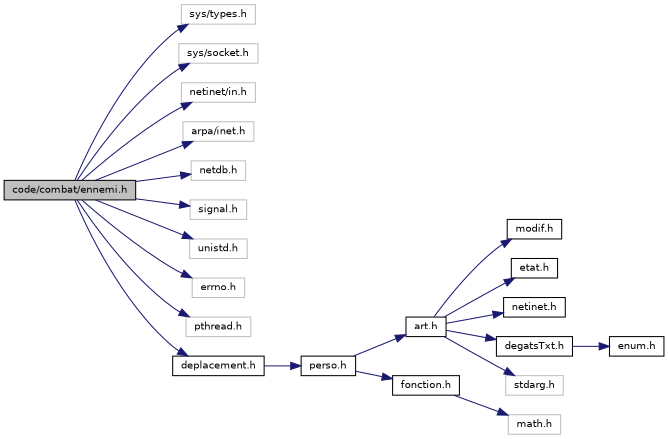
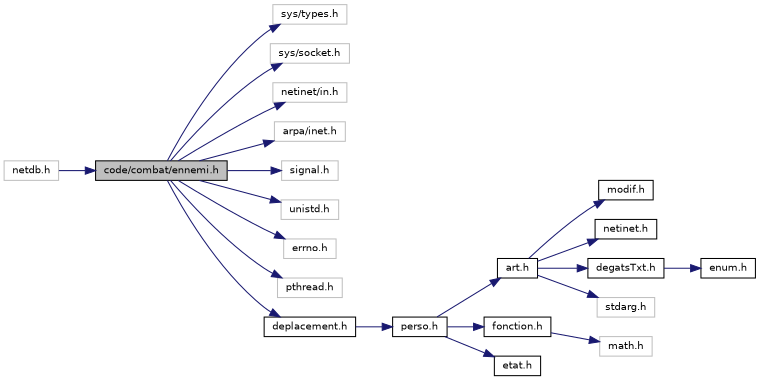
  digraph {
    rankdir=LR
    node [color=grey75 fillcolor=white fontname=Helvetica fontsize=10 shape=record style=filled]
    edge [color=midnightblue fontname=Helvetica fontsize=10 labelfontname=Helvetica labelfontsize=10 style=solid]
    n1 [color=black fillcolor=grey75 fontcolor=black height=0.2 label="code/combat/ennemi.h" width=0.4]
    n2 [height=0.2 label="sys/types.h" width=0.4]
    n3 [height=0.2 label="sys/socket.h" width=0.4]
    n4 [height=0.2 label="netinet/in.h" width=0.4]
    n5 [height=0.2 label="arpa/inet.h" width=0.4]
    n6 [height=0.2 label="netdb.h" width=0.4]
    n7 [height=0.2 label="signal.h" width=0.4]
    n8 [height=0.2 label="unistd.h" width=0.4]
    n9 [height=0.2 label="errno.h" width=0.4]
    n10 [height=0.2 label="pthread.h" width=0.4]
    n11 [color=black height=0.2 label="deplacement.h" width=0.4]
    n12 [color=black height=0.2 label="perso.h" width=0.4]
    n13 [color=black height=0.2 label="art.h" width=0.4]
    n14 [color=black height=0.2 label="fonction.h" width=0.4]
    n15 [color=black height=0.2 label="modif.h" width=0.4]
    n16 [color=black height=0.2 label="etat.h" width=0.4]
    n17 [color=black height=0.2 label="netinet.h" width=0.4]
    n18 [color=black height=0.2 label="degatsTxt.h" width=0.4]
    n19 [height=0.2 label="stdarg.h" width=0.4]
    n20 [height=0.2 label="math.h" width=0.4]
    n21 [color=black height=0.2 label="enum.h" width=0.4]
    n1 -> n2
    n1 -> n3
    n1 -> n4
    n1 -> n5
-   n1 -> n6
+   n6 -> n1
    n1 -> n7
    n1 -> n8
    n1 -> n9
    n1 -> n10
    n1 -> n11
    n11 -> n12
    n12 -> n13
    n12 -> n14
    n13 -> n15
-   n13 -> n16
+   n12 -> n16
    n13 -> n17
    n13 -> n18
    n13 -> n19
    n14 -> n20
    n18 -> n21
  }
